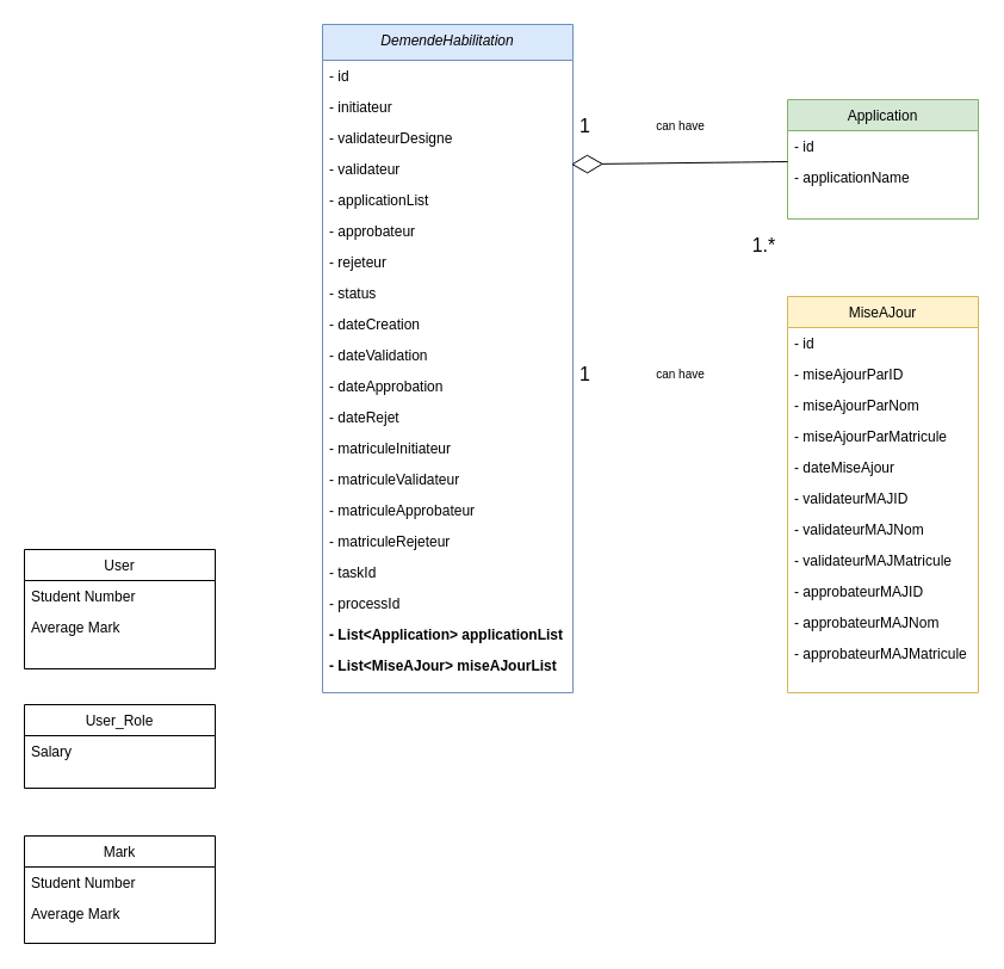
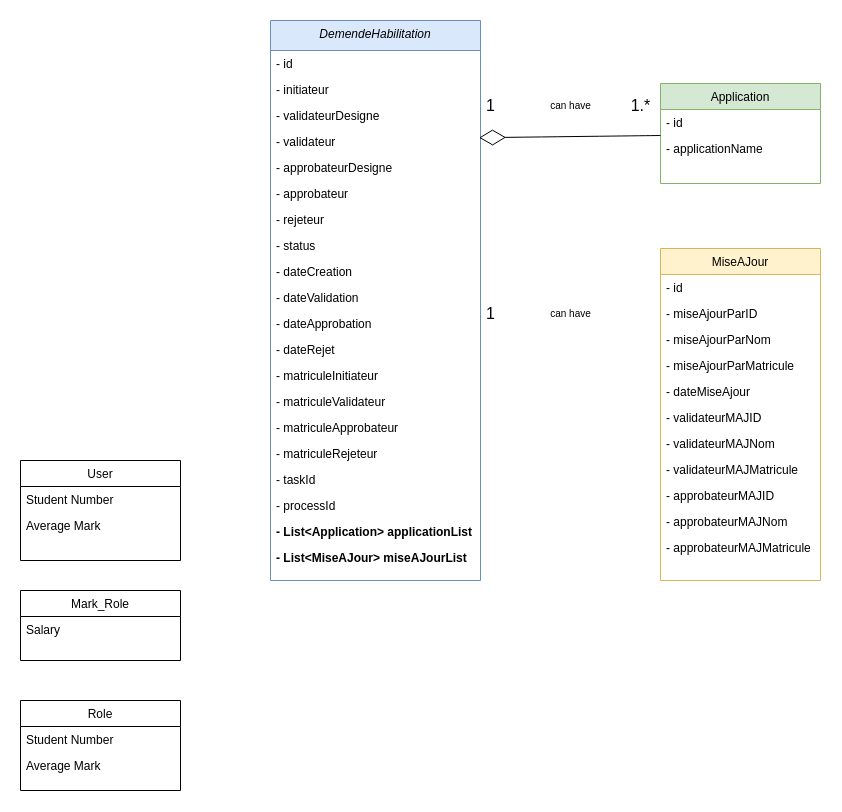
  <mxCell id="0" />
  <mxCell id="1" parent="0" />
  <mxCell id="2" value="DemendeHabilitation" style="swimlane;fontStyle=2;align=center;verticalAlign=top;childLayout=stackLayout;horizontal=1;startSize=30;horizontalStack=0;resizeParent=1;resizeLast=0;collapsible=1;marginBottom=0;rounded=0;shadow=0;strokeWidth=1;direction=east;fillColor=#dae8fc;strokeColor=#6c8ebf;" parent="1" vertex="1"><mxGeometry x="270" y="20" width="210" height="560" as="geometry"><mxRectangle x="230" y="140" width="160" height="26" as="alternateBounds" /></mxGeometry></mxCell>
  <mxCell id="3" value="- id" style="text;align=left;verticalAlign=top;spacingLeft=4;spacingRight=4;overflow=hidden;rotatable=0;points=[[0,0.5],[1,0.5]];portConstraint=eastwest;" parent="2" vertex="1"><mxGeometry y="30" width="210" height="26" as="geometry" /></mxCell>
  <mxCell id="4" value="- initiateur" style="text;align=left;verticalAlign=top;spacingLeft=4;spacingRight=4;overflow=hidden;rotatable=0;points=[[0,0.5],[1,0.5]];portConstraint=eastwest;" vertex="1" parent="2"><mxGeometry y="56" width="210" height="26" as="geometry" /></mxCell>
  <mxCell id="5" value="- validateurDesigne" style="text;align=left;verticalAlign=top;spacingLeft=4;spacingRight=4;overflow=hidden;rotatable=0;points=[[0,0.5],[1,0.5]];portConstraint=eastwest;" vertex="1" parent="2"><mxGeometry y="82" width="210" height="26" as="geometry" /></mxCell>
  <mxCell id="6" value="- validateur" style="text;align=left;verticalAlign=top;spacingLeft=4;spacingRight=4;overflow=hidden;rotatable=0;points=[[0,0.5],[1,0.5]];portConstraint=eastwest;" vertex="1" parent="2"><mxGeometry y="108" width="210" height="26" as="geometry" /></mxCell>
- <mxCell id="7" value="- applicationList" style="text;align=left;verticalAlign=top;spacingLeft=4;spacingRight=4;overflow=hidden;rotatable=0;points=[[0,0.5],[1,0.5]];portConstraint=eastwest;" vertex="1" parent="2"><mxGeometry y="134" width="210" height="26" as="geometry" /></mxCell>
+ <mxCell id="7" value="- approbateurDesigne" style="text;align=left;verticalAlign=top;spacingLeft=4;spacingRight=4;overflow=hidden;rotatable=0;points=[[0,0.5],[1,0.5]];portConstraint=eastwest;" vertex="1" parent="2"><mxGeometry y="134" width="210" height="26" as="geometry" /></mxCell>
  <mxCell id="8" value="- approbateur" style="text;align=left;verticalAlign=top;spacingLeft=4;spacingRight=4;overflow=hidden;rotatable=0;points=[[0,0.5],[1,0.5]];portConstraint=eastwest;" vertex="1" parent="2"><mxGeometry y="160" width="210" height="26" as="geometry" /></mxCell>
  <mxCell id="9" value="- rejeteur" style="text;align=left;verticalAlign=top;spacingLeft=4;spacingRight=4;overflow=hidden;rotatable=0;points=[[0,0.5],[1,0.5]];portConstraint=eastwest;" vertex="1" parent="2"><mxGeometry y="186" width="210" height="26" as="geometry" /></mxCell>
  <mxCell id="10" value="- status" style="text;align=left;verticalAlign=top;spacingLeft=4;spacingRight=4;overflow=hidden;rotatable=0;points=[[0,0.5],[1,0.5]];portConstraint=eastwest;" vertex="1" parent="2"><mxGeometry y="212" width="210" height="26" as="geometry" /></mxCell>
  <mxCell id="11" value="- dateCreation" style="text;align=left;verticalAlign=top;spacingLeft=4;spacingRight=4;overflow=hidden;rotatable=0;points=[[0,0.5],[1,0.5]];portConstraint=eastwest;" vertex="1" parent="2"><mxGeometry y="238" width="210" height="26" as="geometry" /></mxCell>
  <mxCell id="12" value="- dateValidation" style="text;align=left;verticalAlign=top;spacingLeft=4;spacingRight=4;overflow=hidden;rotatable=0;points=[[0,0.5],[1,0.5]];portConstraint=eastwest;" vertex="1" parent="2"><mxGeometry y="264" width="210" height="26" as="geometry" /></mxCell>
  <mxCell id="13" value="- dateApprobation" style="text;align=left;verticalAlign=top;spacingLeft=4;spacingRight=4;overflow=hidden;rotatable=0;points=[[0,0.5],[1,0.5]];portConstraint=eastwest;" vertex="1" parent="2"><mxGeometry y="290" width="210" height="26" as="geometry" /></mxCell>
  <mxCell id="14" value="- dateRejet" style="text;align=left;verticalAlign=top;spacingLeft=4;spacingRight=4;overflow=hidden;rotatable=0;points=[[0,0.5],[1,0.5]];portConstraint=eastwest;" vertex="1" parent="2"><mxGeometry y="316" width="210" height="26" as="geometry" /></mxCell>
  <mxCell id="15" value="- matriculeInitiateur" style="text;align=left;verticalAlign=top;spacingLeft=4;spacingRight=4;overflow=hidden;rotatable=0;points=[[0,0.5],[1,0.5]];portConstraint=eastwest;" vertex="1" parent="2"><mxGeometry y="342" width="210" height="26" as="geometry" /></mxCell>
  <mxCell id="16" value="- matriculeValidateur" style="text;align=left;verticalAlign=top;spacingLeft=4;spacingRight=4;overflow=hidden;rotatable=0;points=[[0,0.5],[1,0.5]];portConstraint=eastwest;" vertex="1" parent="2"><mxGeometry y="368" width="210" height="26" as="geometry" /></mxCell>
  <mxCell id="17" value="- matriculeApprobateur" style="text;align=left;verticalAlign=top;spacingLeft=4;spacingRight=4;overflow=hidden;rotatable=0;points=[[0,0.5],[1,0.5]];portConstraint=eastwest;" vertex="1" parent="2"><mxGeometry y="394" width="210" height="26" as="geometry" /></mxCell>
  <mxCell id="18" value="- matriculeRejeteur" style="text;align=left;verticalAlign=top;spacingLeft=4;spacingRight=4;overflow=hidden;rotatable=0;points=[[0,0.5],[1,0.5]];portConstraint=eastwest;" vertex="1" parent="2"><mxGeometry y="420" width="210" height="26" as="geometry" /></mxCell>
  <mxCell id="19" value="- taskId" style="text;align=left;verticalAlign=top;spacingLeft=4;spacingRight=4;overflow=hidden;rotatable=0;points=[[0,0.5],[1,0.5]];portConstraint=eastwest;" vertex="1" parent="2"><mxGeometry y="446" width="210" height="26" as="geometry" /></mxCell>
  <mxCell id="20" value="- processId" style="text;align=left;verticalAlign=top;spacingLeft=4;spacingRight=4;overflow=hidden;rotatable=0;points=[[0,0.5],[1,0.5]];portConstraint=eastwest;" vertex="1" parent="2"><mxGeometry y="472" width="210" height="26" as="geometry" /></mxCell>
  <mxCell id="21" value="- List&lt;Application&gt; applicationList" style="text;align=left;verticalAlign=top;spacingLeft=4;spacingRight=4;overflow=hidden;rotatable=0;points=[[0,0.5],[1,0.5]];portConstraint=eastwest;fontStyle=1" vertex="1" parent="2"><mxGeometry y="498" width="210" height="26" as="geometry" /></mxCell>
  <mxCell id="22" value="- List&lt;MiseAJour&gt; miseAJourList" style="text;align=left;verticalAlign=top;spacingLeft=4;spacingRight=4;overflow=hidden;rotatable=0;points=[[0,0.5],[1,0.5]];portConstraint=eastwest;fontStyle=1" vertex="1" parent="2"><mxGeometry y="524" width="210" height="26" as="geometry" /></mxCell>
  <mxCell id="23" value="Application" style="swimlane;fontStyle=0;align=center;verticalAlign=top;childLayout=stackLayout;horizontal=1;startSize=26;horizontalStack=0;resizeParent=1;resizeLast=0;collapsible=1;marginBottom=0;rounded=0;shadow=0;strokeWidth=1;fillColor=#d5e8d4;strokeColor=#82b366;" parent="1" vertex="1"><mxGeometry x="660" y="83" width="160" height="100" as="geometry"><mxRectangle x="550" y="140" width="160" height="26" as="alternateBounds" /></mxGeometry></mxCell>
  <mxCell id="24" value="- id" style="text;align=left;verticalAlign=top;spacingLeft=4;spacingRight=4;overflow=hidden;rotatable=0;points=[[0,0.5],[1,0.5]];portConstraint=eastwest;rounded=0;shadow=0;html=0;" parent="23" vertex="1"><mxGeometry y="26" width="160" height="26" as="geometry" /></mxCell>
  <mxCell id="25" value="" style="endArrow=diamondThin;endFill=0;endSize=24;html=1;rounded=0;fontSize=12;curved=1;exitX=0.009;exitY=0.146;exitDx=0;exitDy=0;exitPerimeter=0;entryX=1;entryY=0.5;entryDx=0;entryDy=0;" edge="1" parent="23"><mxGeometry width="160" relative="1" as="geometry"><mxPoint y="51.996" as="sourcePoint" /><mxPoint x="-181.44" y="54.2" as="targetPoint" /></mxGeometry></mxCell>
  <mxCell id="26" value="- applicationName" style="text;align=left;verticalAlign=top;spacingLeft=4;spacingRight=4;overflow=hidden;rotatable=0;points=[[0,0.5],[1,0.5]];portConstraint=eastwest;rounded=0;shadow=0;html=0;" parent="23" vertex="1"><mxGeometry y="52" width="160" height="26" as="geometry" /></mxCell>
  <mxCell id="27" value="MiseAJour" style="swimlane;fontStyle=0;align=center;verticalAlign=top;childLayout=stackLayout;horizontal=1;startSize=26;horizontalStack=0;resizeParent=1;resizeLast=0;collapsible=1;marginBottom=0;rounded=0;shadow=0;strokeWidth=1;fillColor=#fff2cc;strokeColor=#d6b656;" parent="1" vertex="1"><mxGeometry x="660" y="248" width="160" height="332" as="geometry"><mxRectangle x="550" y="140" width="160" height="26" as="alternateBounds" /></mxGeometry></mxCell>
  <mxCell id="28" value="- id" style="text;align=left;verticalAlign=top;spacingLeft=4;spacingRight=4;overflow=hidden;rotatable=0;points=[[0,0.5],[1,0.5]];portConstraint=eastwest;rounded=0;shadow=0;html=0;" vertex="1" parent="27"><mxGeometry y="26" width="160" height="26" as="geometry" /></mxCell>
  <mxCell id="29" value="- miseAjourParID" style="text;align=left;verticalAlign=top;spacingLeft=4;spacingRight=4;overflow=hidden;rotatable=0;points=[[0,0.5],[1,0.5]];portConstraint=eastwest;rounded=0;shadow=0;html=0;" vertex="1" parent="27"><mxGeometry y="52" width="160" height="26" as="geometry" /></mxCell>
  <mxCell id="30" value="- miseAjourParNom" style="text;align=left;verticalAlign=top;spacingLeft=4;spacingRight=4;overflow=hidden;rotatable=0;points=[[0,0.5],[1,0.5]];portConstraint=eastwest;rounded=0;shadow=0;html=0;" vertex="1" parent="27"><mxGeometry y="78" width="160" height="26" as="geometry" /></mxCell>
  <mxCell id="31" value="- miseAjourParMatricule" style="text;align=left;verticalAlign=top;spacingLeft=4;spacingRight=4;overflow=hidden;rotatable=0;points=[[0,0.5],[1,0.5]];portConstraint=eastwest;rounded=0;shadow=0;html=0;" vertex="1" parent="27"><mxGeometry y="104" width="160" height="26" as="geometry" /></mxCell>
  <mxCell id="32" value="- dateMiseAjour" style="text;align=left;verticalAlign=top;spacingLeft=4;spacingRight=4;overflow=hidden;rotatable=0;points=[[0,0.5],[1,0.5]];portConstraint=eastwest;rounded=0;shadow=0;html=0;" vertex="1" parent="27"><mxGeometry y="130" width="160" height="26" as="geometry" /></mxCell>
  <mxCell id="33" value="- validateurMAJID" style="text;align=left;verticalAlign=top;spacingLeft=4;spacingRight=4;overflow=hidden;rotatable=0;points=[[0,0.5],[1,0.5]];portConstraint=eastwest;rounded=0;shadow=0;html=0;" vertex="1" parent="27"><mxGeometry y="156" width="160" height="26" as="geometry" /></mxCell>
  <mxCell id="34" value="- validateurMAJNom" style="text;align=left;verticalAlign=top;spacingLeft=4;spacingRight=4;overflow=hidden;rotatable=0;points=[[0,0.5],[1,0.5]];portConstraint=eastwest;rounded=0;shadow=0;html=0;" vertex="1" parent="27"><mxGeometry y="182" width="160" height="26" as="geometry" /></mxCell>
  <mxCell id="35" value="- validateurMAJMatricule" style="text;align=left;verticalAlign=top;spacingLeft=4;spacingRight=4;overflow=hidden;rotatable=0;points=[[0,0.5],[1,0.5]];portConstraint=eastwest;rounded=0;shadow=0;html=0;" vertex="1" parent="27"><mxGeometry y="208" width="160" height="26" as="geometry" /></mxCell>
  <mxCell id="36" value="- approbateurMAJID" style="text;align=left;verticalAlign=top;spacingLeft=4;spacingRight=4;overflow=hidden;rotatable=0;points=[[0,0.5],[1,0.5]];portConstraint=eastwest;rounded=0;shadow=0;html=0;" vertex="1" parent="27"><mxGeometry y="234" width="160" height="26" as="geometry" /></mxCell>
  <mxCell id="37" value="- approbateurMAJNom" style="text;align=left;verticalAlign=top;spacingLeft=4;spacingRight=4;overflow=hidden;rotatable=0;points=[[0,0.5],[1,0.5]];portConstraint=eastwest;rounded=0;shadow=0;html=0;" vertex="1" parent="27"><mxGeometry y="260" width="160" height="26" as="geometry" /></mxCell>
  <mxCell id="38" value="- approbateurMAJMatricule" style="text;align=left;verticalAlign=top;spacingLeft=4;spacingRight=4;overflow=hidden;rotatable=0;points=[[0,0.5],[1,0.5]];portConstraint=eastwest;rounded=0;shadow=0;html=0;" vertex="1" parent="27"><mxGeometry y="286" width="160" height="26" as="geometry" /></mxCell>
  <mxCell id="39" value="&lt;div style=&quot;background-color: rgb(22, 28, 45); color: rgb(168, 175, 190); font-family: &amp;quot;JetBrains Mono&amp;quot;, monospace;&quot;&gt;&lt;br&gt;&lt;br&gt;&lt;/div&gt;" style="text;html=1;align=left;verticalAlign=middle;resizable=0;points=[];autosize=1;strokeColor=none;fillColor=none;" vertex="1" parent="1"><mxGeometry x="200" y="143" width="20" height="40" as="geometry" /></mxCell>
  <mxCell id="40" value="1" style="text;html=1;align=center;verticalAlign=middle;resizable=0;points=[];autosize=1;strokeColor=none;fillColor=none;fontSize=16;" vertex="1" parent="1"><mxGeometry x="475" y="298" width="30" height="30" as="geometry" /></mxCell>
  <mxCell id="41" value="can have" style="text;html=1;align=center;verticalAlign=middle;resizable=0;points=[];autosize=1;strokeColor=none;fillColor=none;fontSize=10;" vertex="1" parent="1"><mxGeometry x="540" y="298" width="60" height="30" as="geometry" /></mxCell>
  <mxCell id="42" value="1" style="text;html=1;align=center;verticalAlign=middle;resizable=0;points=[];autosize=1;strokeColor=none;fillColor=none;fontSize=16;" vertex="1" parent="1"><mxGeometry x="475" y="90" width="30" height="30" as="geometry" /></mxCell>
  <mxCell id="43" value="&lt;font style=&quot;font-size: 10px;&quot;&gt;can have&lt;/font&gt;" style="text;html=1;align=center;verticalAlign=middle;resizable=0;points=[];autosize=1;strokeColor=none;fillColor=none;fontSize=10;" vertex="1" parent="1"><mxGeometry x="540" y="90" width="60" height="30" as="geometry" /></mxCell>
- <mxCell id="44" value="1.*" style="text;html=1;align=center;verticalAlign=middle;resizable=0;points=[];autosize=1;strokeColor=none;fillColor=none;fontSize=16;" vertex="1" parent="1"><mxGeometry x="620" y="190" width="40" height="30" as="geometry" /></mxCell>
+ <mxCell id="44" value="1.*" style="text;html=1;align=center;verticalAlign=middle;resizable=0;points=[];autosize=1;strokeColor=none;fillColor=none;fontSize=16;" vertex="1" parent="1"><mxGeometry x="620" y="90" width="40" height="30" as="geometry" /></mxCell>
  <mxCell id="45" value="User" style="swimlane;fontStyle=0;align=center;verticalAlign=top;childLayout=stackLayout;horizontal=1;startSize=26;horizontalStack=0;resizeParent=1;resizeLast=0;collapsible=1;marginBottom=0;rounded=0;shadow=0;strokeWidth=1;" vertex="1" parent="1"><mxGeometry x="20" y="460" width="160" height="100" as="geometry"><mxRectangle x="130" y="380" width="160" height="26" as="alternateBounds" /></mxGeometry></mxCell>
  <mxCell id="46" value="Student Number" style="text;align=left;verticalAlign=top;spacingLeft=4;spacingRight=4;overflow=hidden;rotatable=0;points=[[0,0.5],[1,0.5]];portConstraint=eastwest;" vertex="1" parent="45"><mxGeometry y="26" width="160" height="26" as="geometry" /></mxCell>
  <mxCell id="47" value="Average Mark" style="text;align=left;verticalAlign=top;spacingLeft=4;spacingRight=4;overflow=hidden;rotatable=0;points=[[0,0.5],[1,0.5]];portConstraint=eastwest;rounded=0;shadow=0;html=0;" vertex="1" parent="45"><mxGeometry y="52" width="160" height="26" as="geometry" /></mxCell>
- <mxCell id="48" value="User_Role" style="swimlane;fontStyle=0;align=center;verticalAlign=top;childLayout=stackLayout;horizontal=1;startSize=26;horizontalStack=0;resizeParent=1;resizeLast=0;collapsible=1;marginBottom=0;rounded=0;shadow=0;strokeWidth=1;" vertex="1" parent="1"><mxGeometry x="20" y="590" width="160" height="70" as="geometry"><mxRectangle x="340" y="380" width="170" height="26" as="alternateBounds" /></mxGeometry></mxCell>
+ <mxCell id="48" value="Mark_Role" style="swimlane;fontStyle=0;align=center;verticalAlign=top;childLayout=stackLayout;horizontal=1;startSize=26;horizontalStack=0;resizeParent=1;resizeLast=0;collapsible=1;marginBottom=0;rounded=0;shadow=0;strokeWidth=1;" vertex="1" parent="1"><mxGeometry x="20" y="590" width="160" height="70" as="geometry"><mxRectangle x="340" y="380" width="170" height="26" as="alternateBounds" /></mxGeometry></mxCell>
  <mxCell id="49" value="Salary" style="text;align=left;verticalAlign=top;spacingLeft=4;spacingRight=4;overflow=hidden;rotatable=0;points=[[0,0.5],[1,0.5]];portConstraint=eastwest;" vertex="1" parent="48"><mxGeometry y="26" width="160" height="26" as="geometry" /></mxCell>
- <mxCell id="50" value="Mark" style="swimlane;fontStyle=0;align=center;verticalAlign=top;childLayout=stackLayout;horizontal=1;startSize=26;horizontalStack=0;resizeParent=1;resizeLast=0;collapsible=1;marginBottom=0;rounded=0;shadow=0;strokeWidth=1;" vertex="1" parent="1"><mxGeometry x="20" y="700" width="160" height="90" as="geometry"><mxRectangle x="130" y="380" width="160" height="26" as="alternateBounds" /></mxGeometry></mxCell>
+ <mxCell id="50" value="Role" style="swimlane;fontStyle=0;align=center;verticalAlign=top;childLayout=stackLayout;horizontal=1;startSize=26;horizontalStack=0;resizeParent=1;resizeLast=0;collapsible=1;marginBottom=0;rounded=0;shadow=0;strokeWidth=1;" vertex="1" parent="1"><mxGeometry x="20" y="700" width="160" height="90" as="geometry"><mxRectangle x="130" y="380" width="160" height="26" as="alternateBounds" /></mxGeometry></mxCell>
  <mxCell id="51" value="Student Number" style="text;align=left;verticalAlign=top;spacingLeft=4;spacingRight=4;overflow=hidden;rotatable=0;points=[[0,0.5],[1,0.5]];portConstraint=eastwest;" vertex="1" parent="50"><mxGeometry y="26" width="160" height="26" as="geometry" /></mxCell>
  <mxCell id="52" value="Average Mark" style="text;align=left;verticalAlign=top;spacingLeft=4;spacingRight=4;overflow=hidden;rotatable=0;points=[[0,0.5],[1,0.5]];portConstraint=eastwest;rounded=0;shadow=0;html=0;" vertex="1" parent="50"><mxGeometry y="52" width="160" height="26" as="geometry" /></mxCell>
